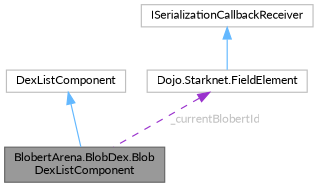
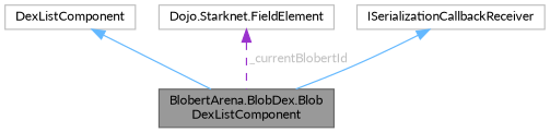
  digraph {
    fontname=Lato
    node [color=grey75 fillcolor=white fontname=Lato fontsize=10 shape=box style=filled]
    edge [color=steelblue1 dir=back fontname=Lato fontsize=10 labelfontname=Helvetica labelfontsize=10 style=solid]
    n1 [color=gray40 fillcolor=grey60 fontcolor=black height=0.2 label="BlobertArena.BlobDex.Blob\lDexListComponent" width=0.4]
    n2 [height=0.2 label=DexListComponent width=0.4]
    n3 [height=0.2 label="Dojo.Starknet.FieldElement" width=0.4]
    n4 [height=0.2 label=ISerializationCallbackReceiver width=0.4]
    n2 -> n1
    n3 -> n1 [color=darkorchid3 fontcolor=grey label=" _currentBlobertId" style=dashed]
-   n4 -> n3
+   n4 -> n1
  }
